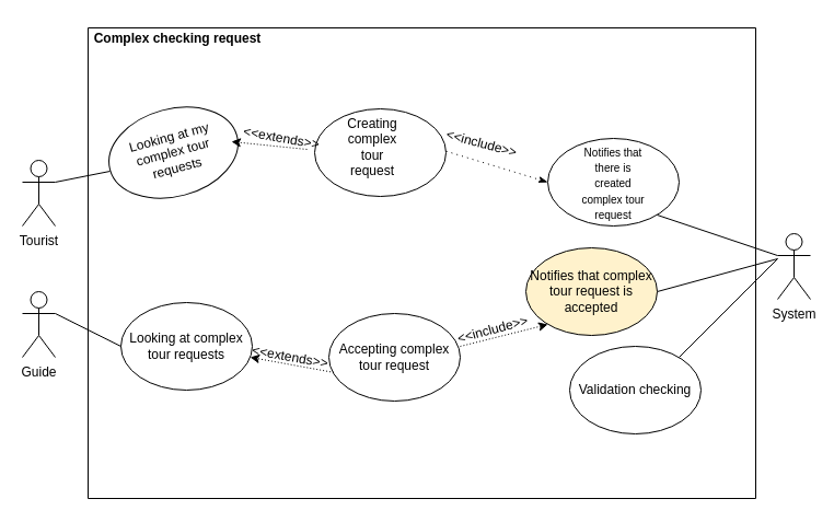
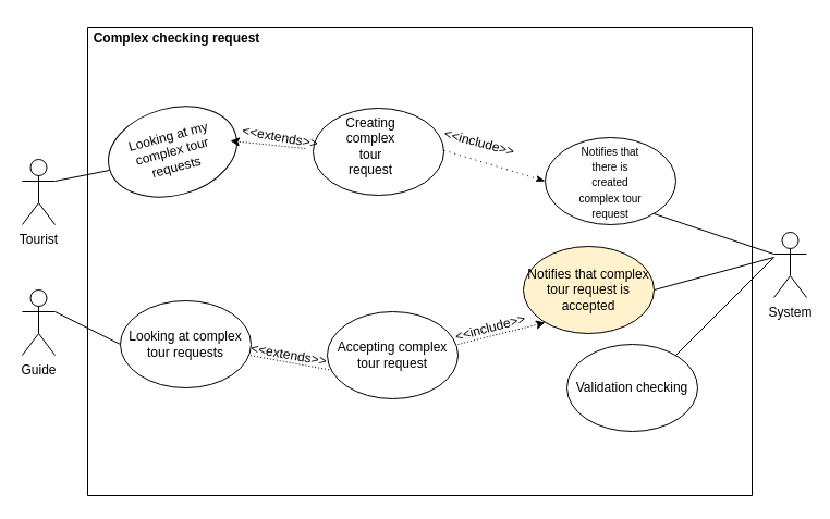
  <mxCell id="0" />
  <mxCell id="1" parent="0" />
  <mxCell id="2" value="Tourist" style="shape=umlActor;verticalLabelPosition=bottom;verticalAlign=top;html=1;outlineConnect=0;" parent="1" vertex="1"><mxGeometry x="20" y="146" width="30" height="60" as="geometry" /></mxCell>
  <mxCell id="3" value="System" style="shape=umlActor;verticalLabelPosition=bottom;verticalAlign=top;html=1;outlineConnect=0;" parent="1" vertex="1"><mxGeometry x="710" y="213" width="30" height="60" as="geometry" /></mxCell>
  <mxCell id="4" value="" style="swimlane;startSize=0;" parent="1" vertex="1"><mxGeometry x="80" y="25" width="610" height="430" as="geometry" /></mxCell>
  <mxCell id="5" value="&lt;b&gt;Complex checking request&lt;/b&gt;" style="text;html=1;align=center;verticalAlign=middle;whiteSpace=wrap;rounded=0;" parent="4" vertex="1"><mxGeometry x="-13" y="-5" width="190" height="30" as="geometry" /></mxCell>
  <mxCell id="6" value="Accepting complex tour request" style="ellipse;whiteSpace=wrap;html=1;" parent="4" vertex="1"><mxGeometry x="220" y="261" width="120" height="80" as="geometry" /></mxCell>
  <mxCell id="7" value="Looking at complex tour requests" style="ellipse;whiteSpace=wrap;html=1;" parent="4" vertex="1"><mxGeometry x="30" y="251" width="120" height="80" as="geometry" /></mxCell>
  <mxCell id="8" value="&amp;lt;&amp;lt;include&amp;gt;&amp;gt;" style="text;html=1;align=center;verticalAlign=middle;whiteSpace=wrap;rounded=0;rotation=-15;" parent="4" vertex="1"><mxGeometry x="340" y="261" width="60" height="30" as="geometry" /></mxCell>
- <mxCell id="9" value="" style="endArrow=classic;html=1;rounded=0;exitX=0.037;exitY=0.673;exitDx=0;exitDy=0;exitPerimeter=0;dashed=1;dashPattern=1 2;endFill=1;" parent="4" source="6" target="7" edge="1"><mxGeometry width="50" height="50" relative="1" as="geometry"><mxPoint x="250" y="341" as="sourcePoint" /><mxPoint x="40" y="398.474" as="targetPoint" /></mxGeometry></mxCell>
+ <mxCell id="9" value="" style="endArrow=none;html=1;rounded=0;exitX=0.037;exitY=0.673;exitDx=0;exitDy=0;exitPerimeter=0;dashed=1;dashPattern=1 2;endFill=1;" parent="4" source="6" target="7" edge="1"><mxGeometry width="50" height="50" relative="1" as="geometry"><mxPoint x="250" y="341" as="sourcePoint" /><mxPoint x="40" y="398.474" as="targetPoint" /></mxGeometry></mxCell>
  <mxCell id="10" value="&amp;lt;&amp;lt;extends&amp;gt;&amp;gt;" style="text;html=1;align=center;verticalAlign=middle;whiteSpace=wrap;rounded=0;rotation=10;" parent="4" vertex="1"><mxGeometry x="155" y="286" width="60" height="30" as="geometry" /></mxCell>
  <mxCell id="11" value="Validation checking" style="ellipse;whiteSpace=wrap;html=1;" parent="4" vertex="1"><mxGeometry x="440" y="291" width="120" height="80" as="geometry" /></mxCell>
  <mxCell id="12" value="" style="endArrow=none;html=1;rounded=0;" parent="4" edge="1"><mxGeometry width="50" height="50" relative="1" as="geometry"><mxPoint x="540" y="301" as="sourcePoint" /><mxPoint x="630" y="211" as="targetPoint" /></mxGeometry></mxCell>
  <mxCell id="13" value="Looking at my complex tour requests" style="ellipse;whiteSpace=wrap;html=1;rotation=-15;" parent="4" vertex="1"><mxGeometry x="18" y="74" width="120" height="80" as="geometry" /></mxCell>
  <mxCell id="14" value="" style="ellipse;whiteSpace=wrap;html=1;" parent="4" vertex="1"><mxGeometry x="207" y="74" width="120" height="80" as="geometry" /></mxCell>
  <mxCell id="15" value="&amp;lt;&amp;lt;include&amp;gt;&amp;gt;" style="text;html=1;align=center;verticalAlign=middle;whiteSpace=wrap;rounded=0;rotation=15;" parent="4" vertex="1"><mxGeometry x="330" y="91" width="60" height="30" as="geometry" /></mxCell>
  <mxCell id="16" value="Creating complex tour request" style="text;html=1;align=center;verticalAlign=middle;whiteSpace=wrap;rounded=0;" parent="4" vertex="1"><mxGeometry x="230" y="96" width="60" height="25" as="geometry" /></mxCell>
  <mxCell id="17" value="&amp;lt;&amp;lt;extends&amp;gt;&amp;gt;" style="text;html=1;align=center;verticalAlign=middle;whiteSpace=wrap;rounded=0;rotation=10;" parent="4" vertex="1"><mxGeometry x="147" y="86" width="60" height="30" as="geometry" /></mxCell>
  <mxCell id="18" value="" style="endArrow=classic;html=1;rounded=0;dashed=1;dashPattern=1 2;endFill=1;exitX=0.906;exitY=0.695;exitDx=0;exitDy=0;exitPerimeter=0;" parent="4" source="17" edge="1"><mxGeometry width="50" height="50" relative="1" as="geometry"><mxPoint x="200" y="111" as="sourcePoint" /><mxPoint x="131" y="104" as="targetPoint" /></mxGeometry></mxCell>
  <mxCell id="19" value="" style="endArrow=none;html=1;rounded=0;exitX=1;exitY=0.333;exitDx=0;exitDy=0;exitPerimeter=0;" parent="1" source="2" edge="1"><mxGeometry width="50" height="50" relative="1" as="geometry"><mxPoint x="42" y="175.5" as="sourcePoint" /><mxPoint x="100" y="156" as="targetPoint" /></mxGeometry></mxCell>
  <mxCell id="20" value="" style="endArrow=classicThin;html=1;rounded=0;dashed=1;dashPattern=1 4;endFill=1;exitX=0;exitY=1;exitDx=0;exitDy=0;" parent="1" source="15" edge="1"><mxGeometry width="50" height="50" relative="1" as="geometry"><mxPoint x="350" y="116" as="sourcePoint" /><mxPoint x="500" y="166" as="targetPoint" /></mxGeometry></mxCell>
  <mxCell id="21" value="" style="ellipse;whiteSpace=wrap;html=1;" parent="1" vertex="1"><mxGeometry x="500" y="126" width="120" height="80" as="geometry" /></mxCell>
  <mxCell id="22" value="&lt;font style=&quot;font-size: 10px;&quot;&gt;Notifies that there is created complex tour request&lt;/font&gt;" style="text;html=1;align=center;verticalAlign=middle;whiteSpace=wrap;rounded=0;" parent="1" vertex="1"><mxGeometry x="530" y="154.5" width="60" height="25" as="geometry" /></mxCell>
  <mxCell id="23" value="" style="endArrow=none;html=1;rounded=0;entryX=0.833;entryY=0.963;entryDx=0;entryDy=0;entryPerimeter=0;" parent="1" edge="1"><mxGeometry width="50" height="50" relative="1" as="geometry"><mxPoint x="600.04" y="196" as="sourcePoint" /><mxPoint x="710" y="233.04" as="targetPoint" /></mxGeometry></mxCell>
  <mxCell id="24" value="Guide" style="shape=umlActor;verticalLabelPosition=bottom;verticalAlign=top;html=1;outlineConnect=0;" parent="1" vertex="1"><mxGeometry x="20" y="266" width="30" height="60" as="geometry" /></mxCell>
  <mxCell id="25" value="" style="endArrow=none;html=1;rounded=0;exitX=1;exitY=0.333;exitDx=0;exitDy=0;exitPerimeter=0;" parent="1" source="24" edge="1"><mxGeometry width="50" height="50" relative="1" as="geometry"><mxPoint x="50" y="306" as="sourcePoint" /><mxPoint x="110" y="316" as="targetPoint" /></mxGeometry></mxCell>
  <mxCell id="26" value="" style="endArrow=none;html=1;rounded=0;" parent="1" edge="1"><mxGeometry width="50" height="50" relative="1" as="geometry"><mxPoint x="600" y="266" as="sourcePoint" /><mxPoint x="710" y="236" as="targetPoint" /></mxGeometry></mxCell>
  <mxCell id="27" value="Notifies that complex tour request is accepted" style="ellipse;whiteSpace=wrap;html=1;fillColor=#fff2cc;" parent="1" vertex="1"><mxGeometry x="480" y="226" width="120" height="80" as="geometry" /></mxCell>
  <mxCell id="28" value="" style="endArrow=classic;html=1;rounded=0;dashed=1;dashPattern=1 2;endFill=1;" parent="1" edge="1"><mxGeometry width="50" height="50" relative="1" as="geometry"><mxPoint x="420" y="316" as="sourcePoint" /><mxPoint x="500" y="296" as="targetPoint" /></mxGeometry></mxCell>
